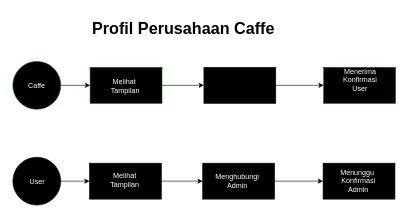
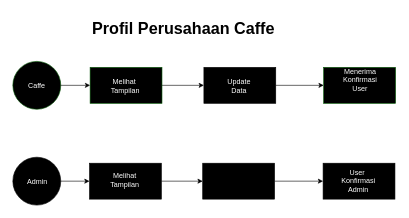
  <mxCell id="0" />
  <mxCell id="1" parent="0" />
  <mxCell id="2" style="edgeStyle=orthogonalEdgeStyle;rounded=0;orthogonalLoop=1;jettySize=auto;html=1;exitX=1;exitY=0.5;exitDx=0;exitDy=0;" edge="1" parent="1" source="3" target="6"><mxGeometry relative="1" as="geometry"><mxPoint x="150" y="142" as="targetPoint" /></mxGeometry></mxCell>
  <mxCell id="3" value="" style="ellipse;whiteSpace=wrap;html=1;shadow=0;fillColor=#000000;fontColor=#ffffff;strokeColor=#005700;" vertex="1" parent="1"><mxGeometry x="20" y="102" width="80" height="80" as="geometry" /></mxCell>
  <mxCell id="4" value="&lt;font color=&quot;#ffffff&quot;&gt;Caffe&lt;/font&gt;" style="text;html=1;align=center;verticalAlign=middle;whiteSpace=wrap;rounded=0;shadow=0;glass=0;" vertex="1" parent="1"><mxGeometry x="30" y="128" width="60" height="30" as="geometry" /></mxCell>
  <mxCell id="5" value="" style="edgeStyle=orthogonalEdgeStyle;rounded=0;orthogonalLoop=1;jettySize=auto;html=1;" edge="1" parent="1" source="6" target="9"><mxGeometry relative="1" as="geometry" /></mxCell>
  <mxCell id="6" value="" style="rounded=0;whiteSpace=wrap;html=1;fontColor=#ffffff;strokeColor=#005700;fillColor=#000000;" vertex="1" parent="1"><mxGeometry x="149" y="112" width="120" height="60" as="geometry" /></mxCell>
  <mxCell id="7" value="Melihat&amp;nbsp;&lt;div&gt;Tampilan&lt;/div&gt;" style="text;html=1;align=center;verticalAlign=middle;whiteSpace=wrap;rounded=0;fontColor=#FFFFFF;" vertex="1" parent="1"><mxGeometry x="178" y="128" width="60" height="30" as="geometry" /></mxCell>
  <mxCell id="8" value="" style="edgeStyle=orthogonalEdgeStyle;rounded=0;orthogonalLoop=1;jettySize=auto;html=1;" edge="1" parent="1" source="9" target="11"><mxGeometry relative="1" as="geometry" /></mxCell>
  <mxCell id="9" value="" style="rounded=0;whiteSpace=wrap;html=1;fontColor=#FFFFFF;strokeColor=#000000;fillColor=#000000;" vertex="1" parent="1"><mxGeometry x="339" y="112" width="120" height="60" as="geometry" /></mxCell>
+ <mxCell id="10" value="Update&lt;div&gt;Data&lt;/div&gt;" style="text;html=1;align=center;verticalAlign=middle;whiteSpace=wrap;rounded=0;fontColor=#FFFFFF;" vertex="1" parent="1"><mxGeometry x="368" y="129" width="60" height="30" as="geometry" /></mxCell>
  <mxCell id="11" value="" style="whiteSpace=wrap;html=1;rounded=0;fillColor=#000000;fontColor=#ffffff;strokeColor=#005700;" vertex="1" parent="1"><mxGeometry x="539" y="112" width="120" height="60" as="geometry" /></mxCell>
  <mxCell id="12" value="Menerima&lt;div&gt;Konfirmasi&lt;/div&gt;&lt;div&gt;User&lt;/div&gt;" style="text;html=1;align=center;verticalAlign=middle;whiteSpace=wrap;rounded=0;fontColor=#FFFFFF;" vertex="1" parent="1"><mxGeometry x="570" y="118" width="60" height="30" as="geometry" /></mxCell>
  <mxCell id="13" value="" style="edgeStyle=orthogonalEdgeStyle;rounded=0;orthogonalLoop=1;jettySize=auto;html=1;" edge="1" parent="1" source="14" target="17"><mxGeometry relative="1" as="geometry" /></mxCell>
  <mxCell id="14" value="" style="ellipse;whiteSpace=wrap;html=1;fillColor=#000000;" vertex="1" parent="1"><mxGeometry x="20" y="262" width="80" height="80" as="geometry" /></mxCell>
- <mxCell id="15" value="User" style="text;html=1;align=center;verticalAlign=middle;whiteSpace=wrap;rounded=0;fontColor=#FFFFFF;" vertex="1" parent="1"><mxGeometry x="31" y="288" width="60" height="30" as="geometry" /></mxCell>
+ <mxCell id="15" value="Admin" style="text;html=1;align=center;verticalAlign=middle;whiteSpace=wrap;rounded=0;fontColor=#FFFFFF;" vertex="1" parent="1"><mxGeometry x="31" y="288" width="60" height="30" as="geometry" /></mxCell>
  <mxCell id="16" value="" style="edgeStyle=orthogonalEdgeStyle;rounded=0;orthogonalLoop=1;jettySize=auto;html=1;" edge="1" parent="1" source="17" target="19"><mxGeometry relative="1" as="geometry" /></mxCell>
  <mxCell id="17" value="" style="whiteSpace=wrap;html=1;fillColor=#000000;" vertex="1" parent="1"><mxGeometry x="148" y="272" width="120" height="60" as="geometry" /></mxCell>
  <mxCell id="18" value="" style="edgeStyle=orthogonalEdgeStyle;rounded=0;orthogonalLoop=1;jettySize=auto;html=1;" edge="1" parent="1" source="19" target="20"><mxGeometry relative="1" as="geometry" /></mxCell>
  <mxCell id="19" value="" style="whiteSpace=wrap;html=1;fillColor=#000000;" vertex="1" parent="1"><mxGeometry x="337" y="272" width="120" height="60" as="geometry" /></mxCell>
  <mxCell id="20" value="" style="whiteSpace=wrap;html=1;fillColor=#000000;" vertex="1" parent="1"><mxGeometry x="538" y="272" width="120" height="60" as="geometry" /></mxCell>
  <mxCell id="21" value="Melihat&lt;div&gt;Tampilan&lt;/div&gt;" style="text;html=1;align=center;verticalAlign=middle;whiteSpace=wrap;rounded=0;fontColor=#FFFFFF;" vertex="1" parent="1"><mxGeometry x="177" y="286" width="60" height="30" as="geometry" /></mxCell>
- <mxCell id="22" value="Menghubungi&lt;div&gt;Admin&lt;/div&gt;" style="text;html=1;align=center;verticalAlign=middle;whiteSpace=wrap;rounded=0;fontColor=#FFFFFF;" vertex="1" parent="1"><mxGeometry x="365" y="287" width="60" height="30" as="geometry" /></mxCell>
- <mxCell id="23" value="Menunggu&amp;nbsp;&lt;div&gt;Konfirmasi&lt;/div&gt;&lt;div&gt;Admin&lt;/div&gt;" style="text;html=1;align=center;verticalAlign=middle;whiteSpace=wrap;rounded=0;fontColor=#FFFFFF;" vertex="1" parent="1"><mxGeometry x="567" y="287" width="60" height="30" as="geometry" /></mxCell>
+ <mxCell id="23" value="User&amp;nbsp;&lt;div&gt;Konfirmasi&lt;/div&gt;&lt;div&gt;Admin&lt;/div&gt;" style="text;html=1;align=center;verticalAlign=middle;whiteSpace=wrap;rounded=0;fontColor=#FFFFFF;" vertex="1" parent="1"><mxGeometry x="567" y="287" width="60" height="30" as="geometry" /></mxCell>
  <mxCell id="24" value="&lt;p style=&quot;line-height: 120%;&quot;&gt;&lt;b style=&quot;&quot;&gt;&lt;font style=&quot;font-size: 27px;&quot;&gt;Profil Perusahaan Caffe&lt;/font&gt;&lt;/b&gt;&lt;/p&gt;" style="text;html=1;align=center;verticalAlign=middle;whiteSpace=wrap;rounded=0;" vertex="1" parent="1"><mxGeometry x="110" y="20" width="390" height="60" as="geometry" /></mxCell>
